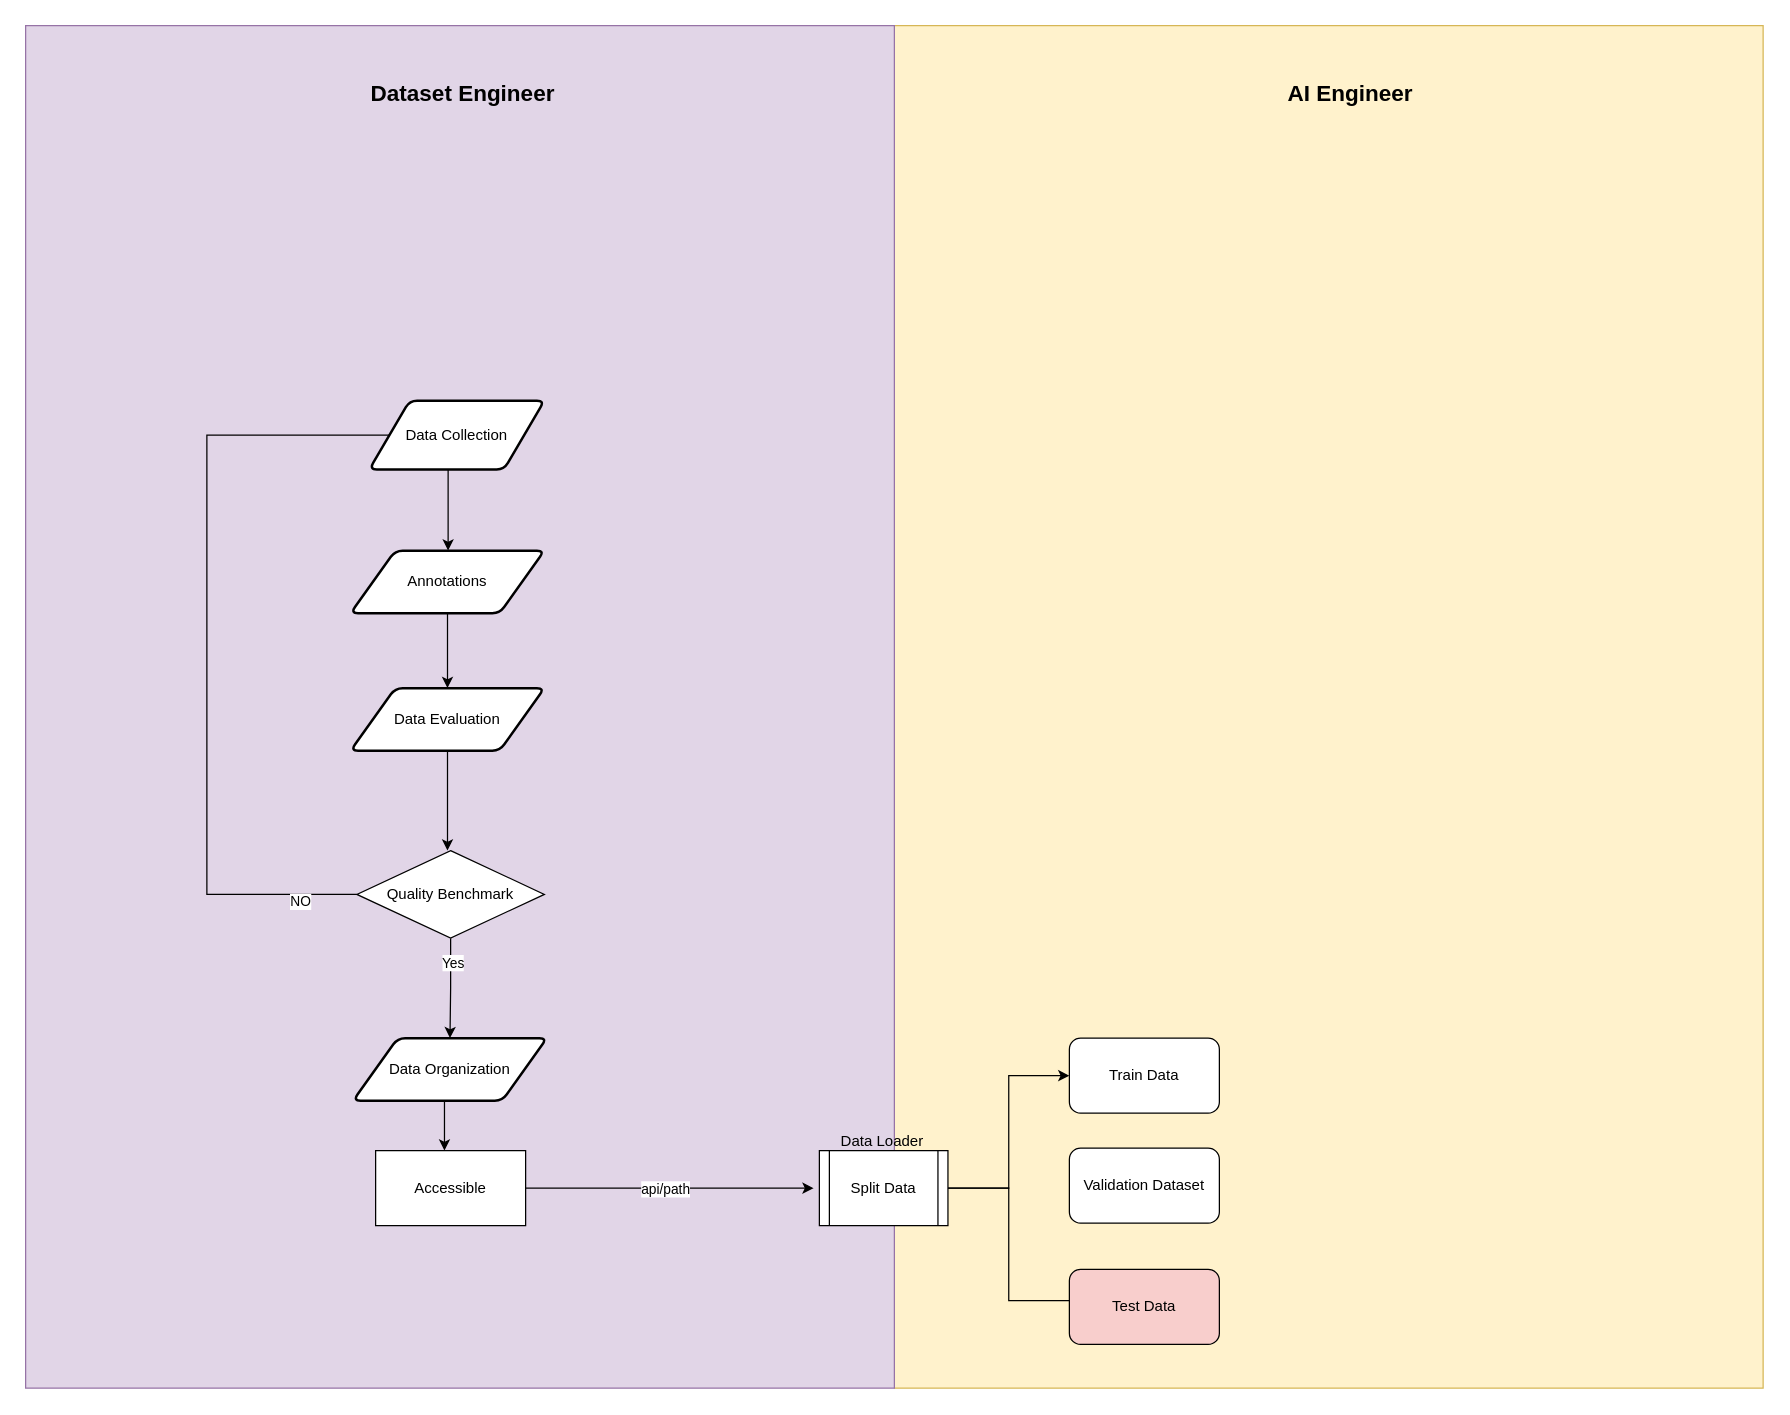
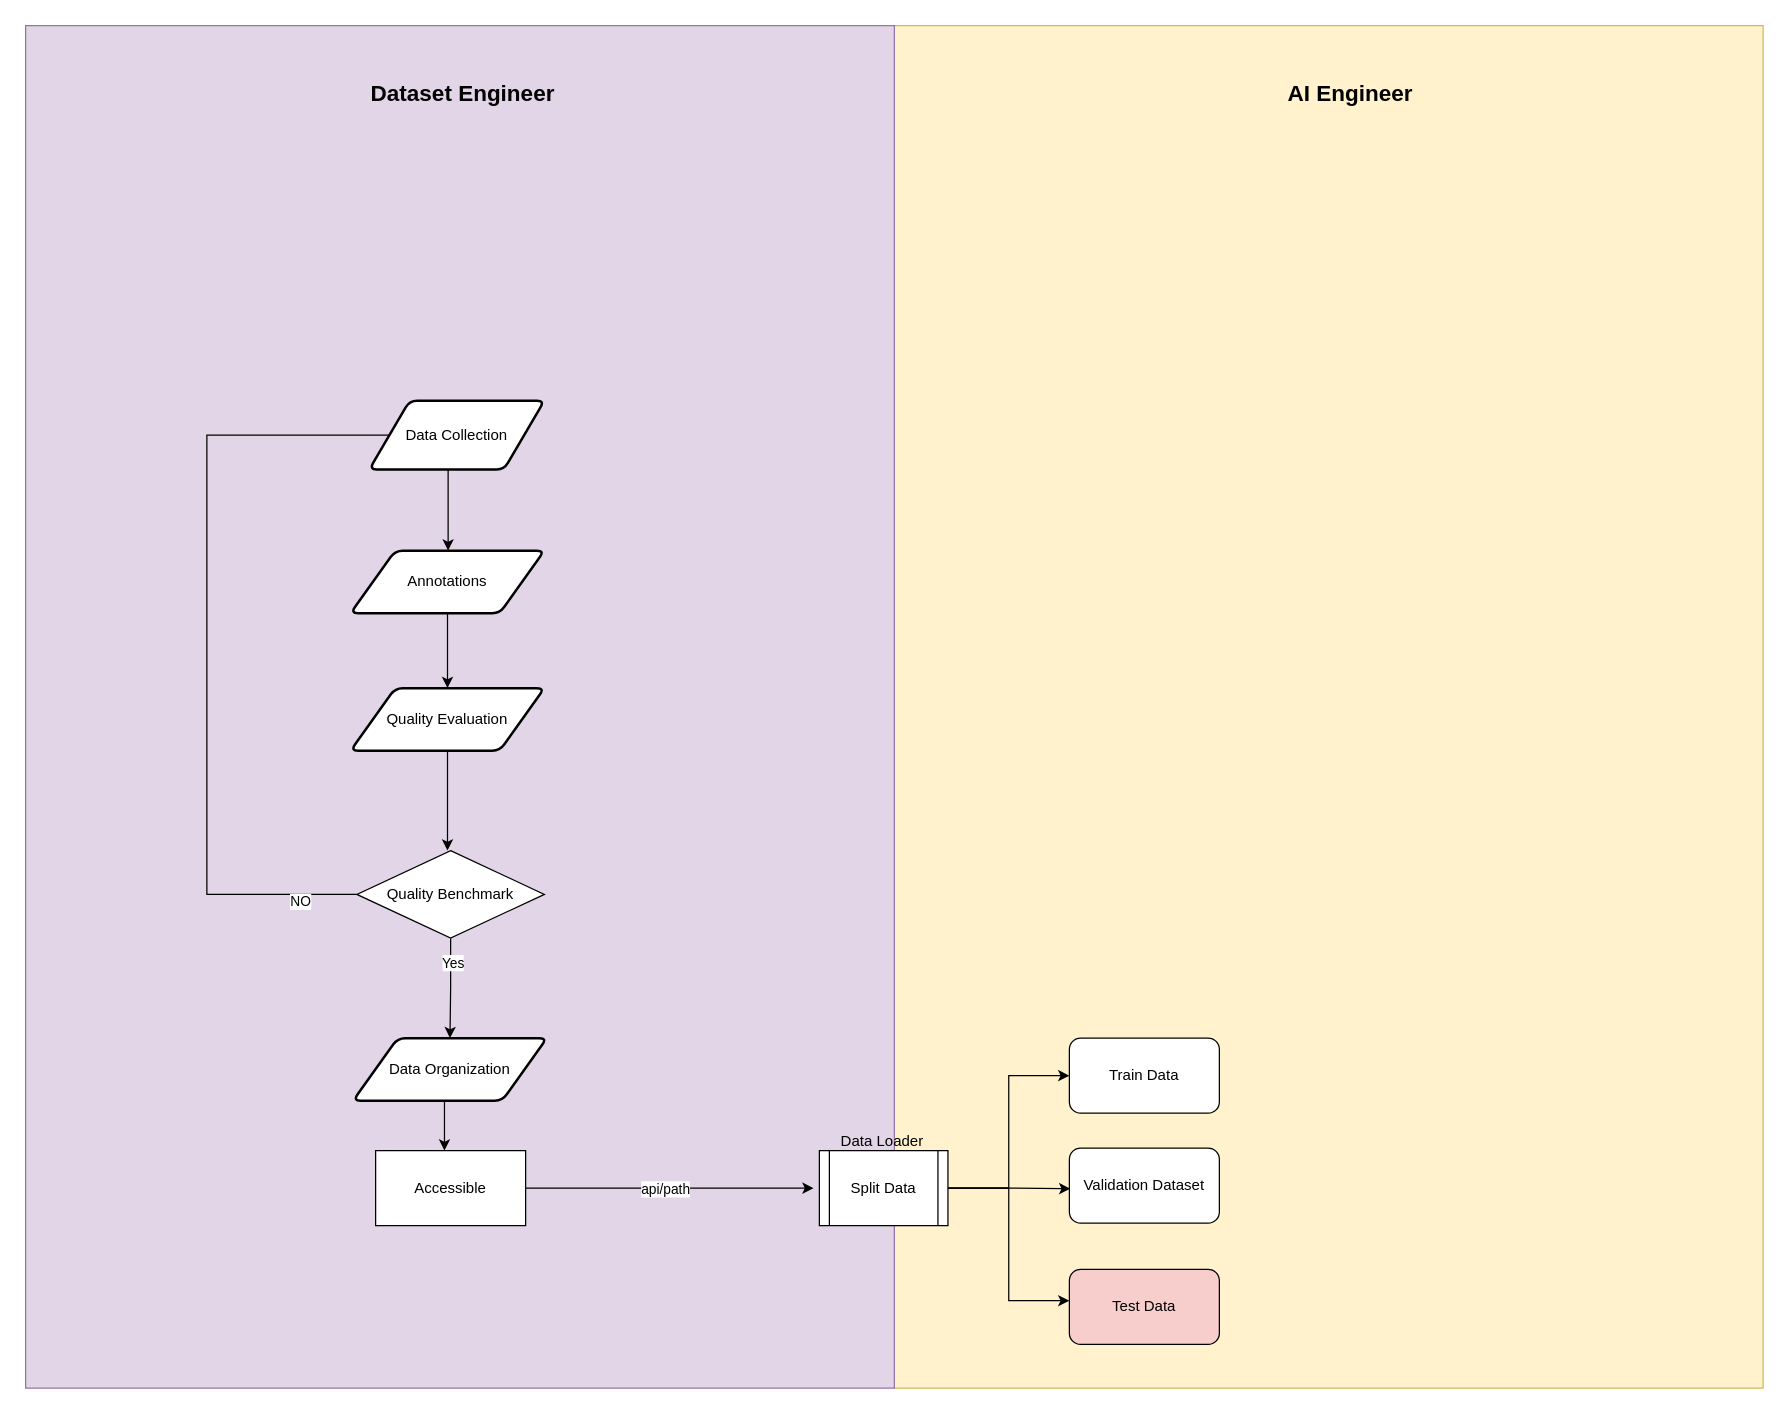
  <mxCell id="0" />
  <mxCell id="1" parent="0" />
  <mxCell id="2" value="&lt;div&gt;&lt;br&gt;&lt;/div&gt;&lt;div&gt;&lt;br&gt;&lt;/div&gt;" style="rounded=0;whiteSpace=wrap;html=1;fillColor=#fff2cc;strokeColor=#d6b656;" vertex="1" parent="1"><mxGeometry x="715" y="20" width="695" height="1090" as="geometry" /></mxCell>
  <mxCell id="3" value="" style="rounded=0;whiteSpace=wrap;html=1;fillColor=#e1d5e7;strokeColor=#9673a6;" vertex="1" parent="1"><mxGeometry x="20" y="20" width="695" height="1090" as="geometry" /></mxCell>
  <mxCell id="4" style="edgeStyle=orthogonalEdgeStyle;rounded=0;orthogonalLoop=1;jettySize=auto;html=1;exitX=1;exitY=0.5;exitDx=0;exitDy=0;entryX=0;entryY=0.5;entryDx=0;entryDy=0;" edge="1" parent="1" source="5" target="23"><mxGeometry relative="1" as="geometry" /></mxCell>
  <mxCell id="5" value="Split Data" style="shape=process;whiteSpace=wrap;html=1;backgroundOutline=1;size=0.077;" vertex="1" parent="1"><mxGeometry x="655" y="920" width="102.86" height="60" as="geometry" /></mxCell>
  <mxCell id="6" value="" style="edgeStyle=orthogonalEdgeStyle;rounded=0;orthogonalLoop=1;jettySize=auto;html=1;" edge="1" parent="1" source="7" target="9"><mxGeometry relative="1" as="geometry"><Array as="points"><mxPoint x="358" y="391" /><mxPoint x="358" y="391" /></Array></mxGeometry></mxCell>
  <mxCell id="7" value="Data Collection" style="shape=parallelogram;html=1;strokeWidth=2;perimeter=parallelogramPerimeter;whiteSpace=wrap;rounded=1;arcSize=12;size=0.23;" vertex="1" parent="1"><mxGeometry x="295" y="320" width="140" height="55" as="geometry" /></mxCell>
  <mxCell id="8" value="" style="edgeStyle=orthogonalEdgeStyle;rounded=0;orthogonalLoop=1;jettySize=auto;html=1;" edge="1" parent="1" source="9" target="11"><mxGeometry relative="1" as="geometry" /></mxCell>
  <mxCell id="9" value="Annotations" style="shape=parallelogram;html=1;strokeWidth=2;perimeter=parallelogramPerimeter;whiteSpace=wrap;rounded=1;arcSize=12;size=0.23;" vertex="1" parent="1"><mxGeometry x="280" y="440" width="155" height="50" as="geometry" /></mxCell>
  <mxCell id="10" value="" style="edgeStyle=orthogonalEdgeStyle;rounded=0;orthogonalLoop=1;jettySize=auto;html=1;" edge="1" parent="1" source="11"><mxGeometry relative="1" as="geometry"><mxPoint x="357.5" y="680" as="targetPoint" /></mxGeometry></mxCell>
- <mxCell id="11" value="Data Evaluation" style="shape=parallelogram;html=1;strokeWidth=2;perimeter=parallelogramPerimeter;whiteSpace=wrap;rounded=1;arcSize=12;size=0.23;" vertex="1" parent="1"><mxGeometry x="280" y="550" width="155" height="50" as="geometry" /></mxCell>
+ <mxCell id="11" value="Quality Evaluation" style="shape=parallelogram;html=1;strokeWidth=2;perimeter=parallelogramPerimeter;whiteSpace=wrap;rounded=1;arcSize=12;size=0.23;" vertex="1" parent="1"><mxGeometry x="280" y="550" width="155" height="50" as="geometry" /></mxCell>
  <mxCell id="12" style="edgeStyle=orthogonalEdgeStyle;rounded=0;orthogonalLoop=1;jettySize=auto;html=1;exitX=0;exitY=0.5;exitDx=0;exitDy=0;entryX=0;entryY=0.5;entryDx=0;entryDy=0;endArrow=none;" edge="1" parent="1" source="16" target="7"><mxGeometry relative="1" as="geometry"><Array as="points"><mxPoint x="165" y="715" /><mxPoint x="165" y="347" /></Array></mxGeometry></mxCell>
  <mxCell id="13" value="NO" style="edgeLabel;html=1;align=center;verticalAlign=middle;resizable=0;points=[];" vertex="1" connectable="0" parent="12"><mxGeometry x="-0.854" y="5" relative="1" as="geometry"><mxPoint as="offset" /></mxGeometry></mxCell>
  <mxCell id="14" value="" style="edgeStyle=orthogonalEdgeStyle;rounded=0;orthogonalLoop=1;jettySize=auto;html=1;" edge="1" parent="1" source="16" target="18"><mxGeometry relative="1" as="geometry" /></mxCell>
  <mxCell id="15" value="Yes" style="edgeLabel;html=1;align=center;verticalAlign=middle;resizable=0;points=[];" vertex="1" connectable="0" parent="14"><mxGeometry x="-0.535" y="1" relative="1" as="geometry"><mxPoint as="offset" /></mxGeometry></mxCell>
  <mxCell id="16" value="Quality Benchmark" style="rhombus;whiteSpace=wrap;html=1;" vertex="1" parent="1"><mxGeometry x="285" y="680" width="150" height="70" as="geometry" /></mxCell>
  <mxCell id="17" value="" style="edgeStyle=orthogonalEdgeStyle;rounded=0;orthogonalLoop=1;jettySize=auto;html=1;" edge="1" parent="1" source="18"><mxGeometry relative="1" as="geometry"><mxPoint x="355.077" y="920" as="targetPoint" /><Array as="points"><mxPoint x="355" y="870" /><mxPoint x="355" y="870" /></Array></mxGeometry></mxCell>
  <mxCell id="18" value="Data Organization" style="shape=parallelogram;html=1;strokeWidth=2;perimeter=parallelogramPerimeter;whiteSpace=wrap;rounded=1;arcSize=12;size=0.23;" vertex="1" parent="1"><mxGeometry x="282" y="830" width="155" height="50" as="geometry" /></mxCell>
  <mxCell id="19" value="Accessible" style="rounded=0;whiteSpace=wrap;html=1;" vertex="1" parent="1"><mxGeometry x="300" y="920" width="120" height="60" as="geometry" /></mxCell>
  <mxCell id="20" style="edgeStyle=orthogonalEdgeStyle;rounded=0;orthogonalLoop=1;jettySize=auto;html=1;exitX=1;exitY=0.5;exitDx=0;exitDy=0;entryX=-0.045;entryY=0.5;entryDx=0;entryDy=0;entryPerimeter=0;" edge="1" parent="1" source="19" target="5"><mxGeometry relative="1" as="geometry" /></mxCell>
  <mxCell id="21" value="api/path" style="edgeLabel;html=1;align=center;verticalAlign=middle;resizable=0;points=[];" vertex="1" connectable="0" parent="20"><mxGeometry x="-0.032" relative="1" as="geometry"><mxPoint as="offset" /></mxGeometry></mxCell>
  <mxCell id="22" value="Data Loader" style="text;html=1;align=center;verticalAlign=middle;resizable=0;points=[];autosize=1;strokeColor=none;fillColor=none;" vertex="1" parent="1"><mxGeometry x="660" y="898" width="90" height="30" as="geometry" /></mxCell>
  <mxCell id="23" value="Train Data" style="rounded=1;whiteSpace=wrap;html=1;" vertex="1" parent="1"><mxGeometry x="855" y="830" width="120" height="60" as="geometry" /></mxCell>
  <mxCell id="24" value="Validation Dataset" style="rounded=1;whiteSpace=wrap;html=1;" vertex="1" parent="1"><mxGeometry x="855" y="918" width="120" height="60" as="geometry" /></mxCell>
  <mxCell id="25" value="Test Data" style="rounded=1;whiteSpace=wrap;html=1;fillColor=#f8cecc;" vertex="1" parent="1"><mxGeometry x="855" y="1015" width="120" height="60" as="geometry" /></mxCell>
- <mxCell id="27" style="edgeStyle=orthogonalEdgeStyle;rounded=0;orthogonalLoop=1;jettySize=auto;html=1;exitX=1;exitY=0.5;exitDx=0;exitDy=0;entryX=0;entryY=0.417;entryDx=0;entryDy=0;entryPerimeter=0;endArrow=none;" edge="1" parent="1" source="5" target="25"><mxGeometry relative="1" as="geometry" /></mxCell>
+ <mxCell id="26" style="edgeStyle=orthogonalEdgeStyle;rounded=0;orthogonalLoop=1;jettySize=auto;html=1;exitX=1;exitY=0.5;exitDx=0;exitDy=0;entryX=0.006;entryY=0.542;entryDx=0;entryDy=0;entryPerimeter=0;" edge="1" parent="1" source="5" target="24"><mxGeometry relative="1" as="geometry" /></mxCell>
+ <mxCell id="27" style="edgeStyle=orthogonalEdgeStyle;rounded=0;orthogonalLoop=1;jettySize=auto;html=1;exitX=1;exitY=0.5;exitDx=0;exitDy=0;entryX=0;entryY=0.417;entryDx=0;entryDy=0;entryPerimeter=0;" edge="1" parent="1" source="5" target="25"><mxGeometry relative="1" as="geometry" /></mxCell>
  <mxCell id="28" value="&lt;b&gt;&lt;font style=&quot;font-size: 18px;&quot;&gt;Dataset Engineer&lt;/font&gt;&lt;/b&gt;" style="text;html=1;align=center;verticalAlign=middle;whiteSpace=wrap;rounded=0;" vertex="1" parent="1"><mxGeometry x="265" y="60" width="210" height="30" as="geometry" /></mxCell>
  <mxCell id="29" value="&lt;b&gt;&lt;font style=&quot;font-size: 18px;&quot;&gt;AI Engineer&lt;/font&gt;&lt;/b&gt;" style="text;html=1;align=center;verticalAlign=middle;whiteSpace=wrap;rounded=0;" vertex="1" parent="1"><mxGeometry x="975" y="60" width="210" height="30" as="geometry" /></mxCell>
